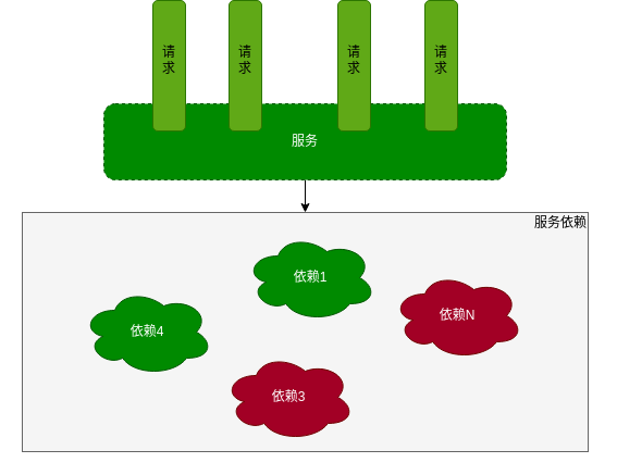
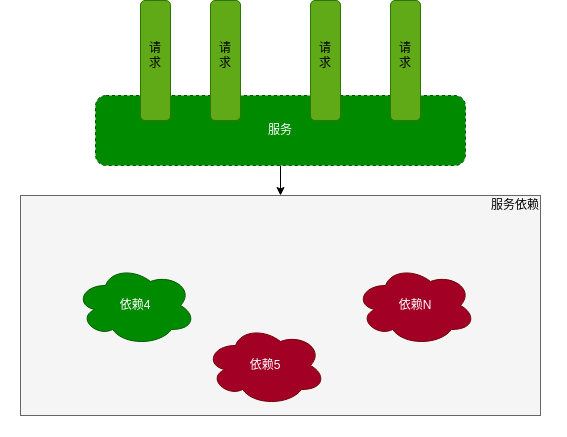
  <mxCell id="0" />
  <mxCell id="1" parent="0" />
  <mxCell id="2" style="edgeStyle=orthogonalEdgeStyle;rounded=0;orthogonalLoop=1;jettySize=auto;html=1;exitX=0.5;exitY=1;exitDx=0;exitDy=0;entryX=0.5;entryY=0;entryDx=0;entryDy=0;" edge="1" parent="1" source="3" target="4"><mxGeometry relative="1" as="geometry" /></mxCell>
  <mxCell id="3" value="服务" style="rounded=1;whiteSpace=wrap;html=1;fillColor=#008a00;strokeColor=#005700;fontColor=#ffffff;dashed=1;" vertex="1" parent="1"><mxGeometry x="95" y="70" width="370" height="70" as="geometry" /></mxCell>
  <mxCell id="4" value="" style="rounded=0;whiteSpace=wrap;html=1;fillColor=#f5f5f5;strokeColor=#666666;fontColor=#333333;" vertex="1" parent="1"><mxGeometry x="20" y="170" width="520" height="220" as="geometry" /></mxCell>
  <mxCell id="5" value="依赖4" style="ellipse;shape=cloud;whiteSpace=wrap;html=1;fillColor=#008a00;strokeColor=#005700;fontColor=#ffffff;" vertex="1" parent="1"><mxGeometry x="75" y="240" width="120" height="80" as="geometry" /></mxCell>
- <mxCell id="6" value="依赖1" style="ellipse;shape=cloud;whiteSpace=wrap;html=1;fillColor=#008a00;strokeColor=#005700;fontColor=#ffffff;" vertex="1" parent="1"><mxGeometry x="225" y="190" width="120" height="80" as="geometry" /></mxCell>
- <mxCell id="7" value="依赖3" style="ellipse;shape=cloud;whiteSpace=wrap;html=1;fillColor=#a20025;strokeColor=#6F0000;fontColor=#ffffff;" vertex="1" parent="1"><mxGeometry x="205" y="300" width="120" height="80" as="geometry" /></mxCell>
+ <mxCell id="7" value="依赖5" style="ellipse;shape=cloud;whiteSpace=wrap;html=1;fillColor=#a20025;strokeColor=#6F0000;fontColor=#ffffff;" vertex="1" parent="1"><mxGeometry x="205" y="300" width="120" height="80" as="geometry" /></mxCell>
  <mxCell id="8" value="服务依赖" style="text;html=1;strokeColor=none;fillColor=none;align=center;verticalAlign=middle;whiteSpace=wrap;rounded=0;" vertex="1" parent="1"><mxGeometry x="485" y="170" width="60" height="20" as="geometry" /></mxCell>
- <mxCell id="9" value="依赖N" style="ellipse;shape=cloud;whiteSpace=wrap;html=1;fillColor=#a20025;strokeColor=#6F0000;fontColor=#ffffff;" vertex="1" parent="1"><mxGeometry x="360" y="225" width="120" height="80" as="geometry" /></mxCell>
+ <mxCell id="9" value="依赖N" style="ellipse;shape=cloud;whiteSpace=wrap;html=1;fillColor=#a20025;strokeColor=#6F0000;fontColor=#ffffff;" vertex="1" parent="1"><mxGeometry x="355" y="240" width="120" height="80" as="geometry" /></mxCell>
  <mxCell id="10" value="" style="rounded=1;whiteSpace=wrap;html=1;rotation=90;glass=0;comic=0;fillColor=#60a917;strokeColor=#2D7600;fontColor=#ffffff;" vertex="1" parent="1"><mxGeometry x="95" y="20" width="120" height="30" as="geometry" /></mxCell>
  <mxCell id="11" value="请&lt;br&gt;求" style="text;html=1;strokeColor=none;fillColor=none;align=center;verticalAlign=middle;whiteSpace=wrap;rounded=0;glass=0;comic=0;" vertex="1" parent="1"><mxGeometry x="135" y="20" width="40" height="20" as="geometry" /></mxCell>
  <mxCell id="12" value="" style="rounded=1;whiteSpace=wrap;html=1;rotation=90;glass=0;comic=0;fillColor=#60a917;strokeColor=#2D7600;fontColor=#ffffff;" vertex="1" parent="1"><mxGeometry x="165" y="20" width="120" height="30" as="geometry" /></mxCell>
  <mxCell id="13" value="请&lt;br&gt;求" style="text;html=1;strokeColor=none;fillColor=none;align=center;verticalAlign=middle;whiteSpace=wrap;rounded=0;glass=0;comic=0;" vertex="1" parent="1"><mxGeometry x="205" y="20" width="40" height="20" as="geometry" /></mxCell>
  <mxCell id="14" value="" style="rounded=1;whiteSpace=wrap;html=1;rotation=90;glass=0;comic=0;fillColor=#60a917;strokeColor=#2D7600;fontColor=#ffffff;" vertex="1" parent="1"><mxGeometry x="265" y="20" width="120" height="30" as="geometry" /></mxCell>
  <mxCell id="15" value="请&lt;br&gt;求" style="text;html=1;strokeColor=none;fillColor=none;align=center;verticalAlign=middle;whiteSpace=wrap;rounded=0;glass=0;comic=0;" vertex="1" parent="1"><mxGeometry x="305" y="20" width="40" height="20" as="geometry" /></mxCell>
  <mxCell id="16" value="" style="rounded=1;whiteSpace=wrap;html=1;rotation=90;glass=0;comic=0;fillColor=#60a917;strokeColor=#2D7600;fontColor=#ffffff;" vertex="1" parent="1"><mxGeometry x="345" y="20" width="120" height="30" as="geometry" /></mxCell>
  <mxCell id="17" value="请&lt;br&gt;求" style="text;html=1;strokeColor=none;fillColor=none;align=center;verticalAlign=middle;whiteSpace=wrap;rounded=0;glass=0;comic=0;" vertex="1" parent="1"><mxGeometry x="385" y="20" width="40" height="20" as="geometry" /></mxCell>
